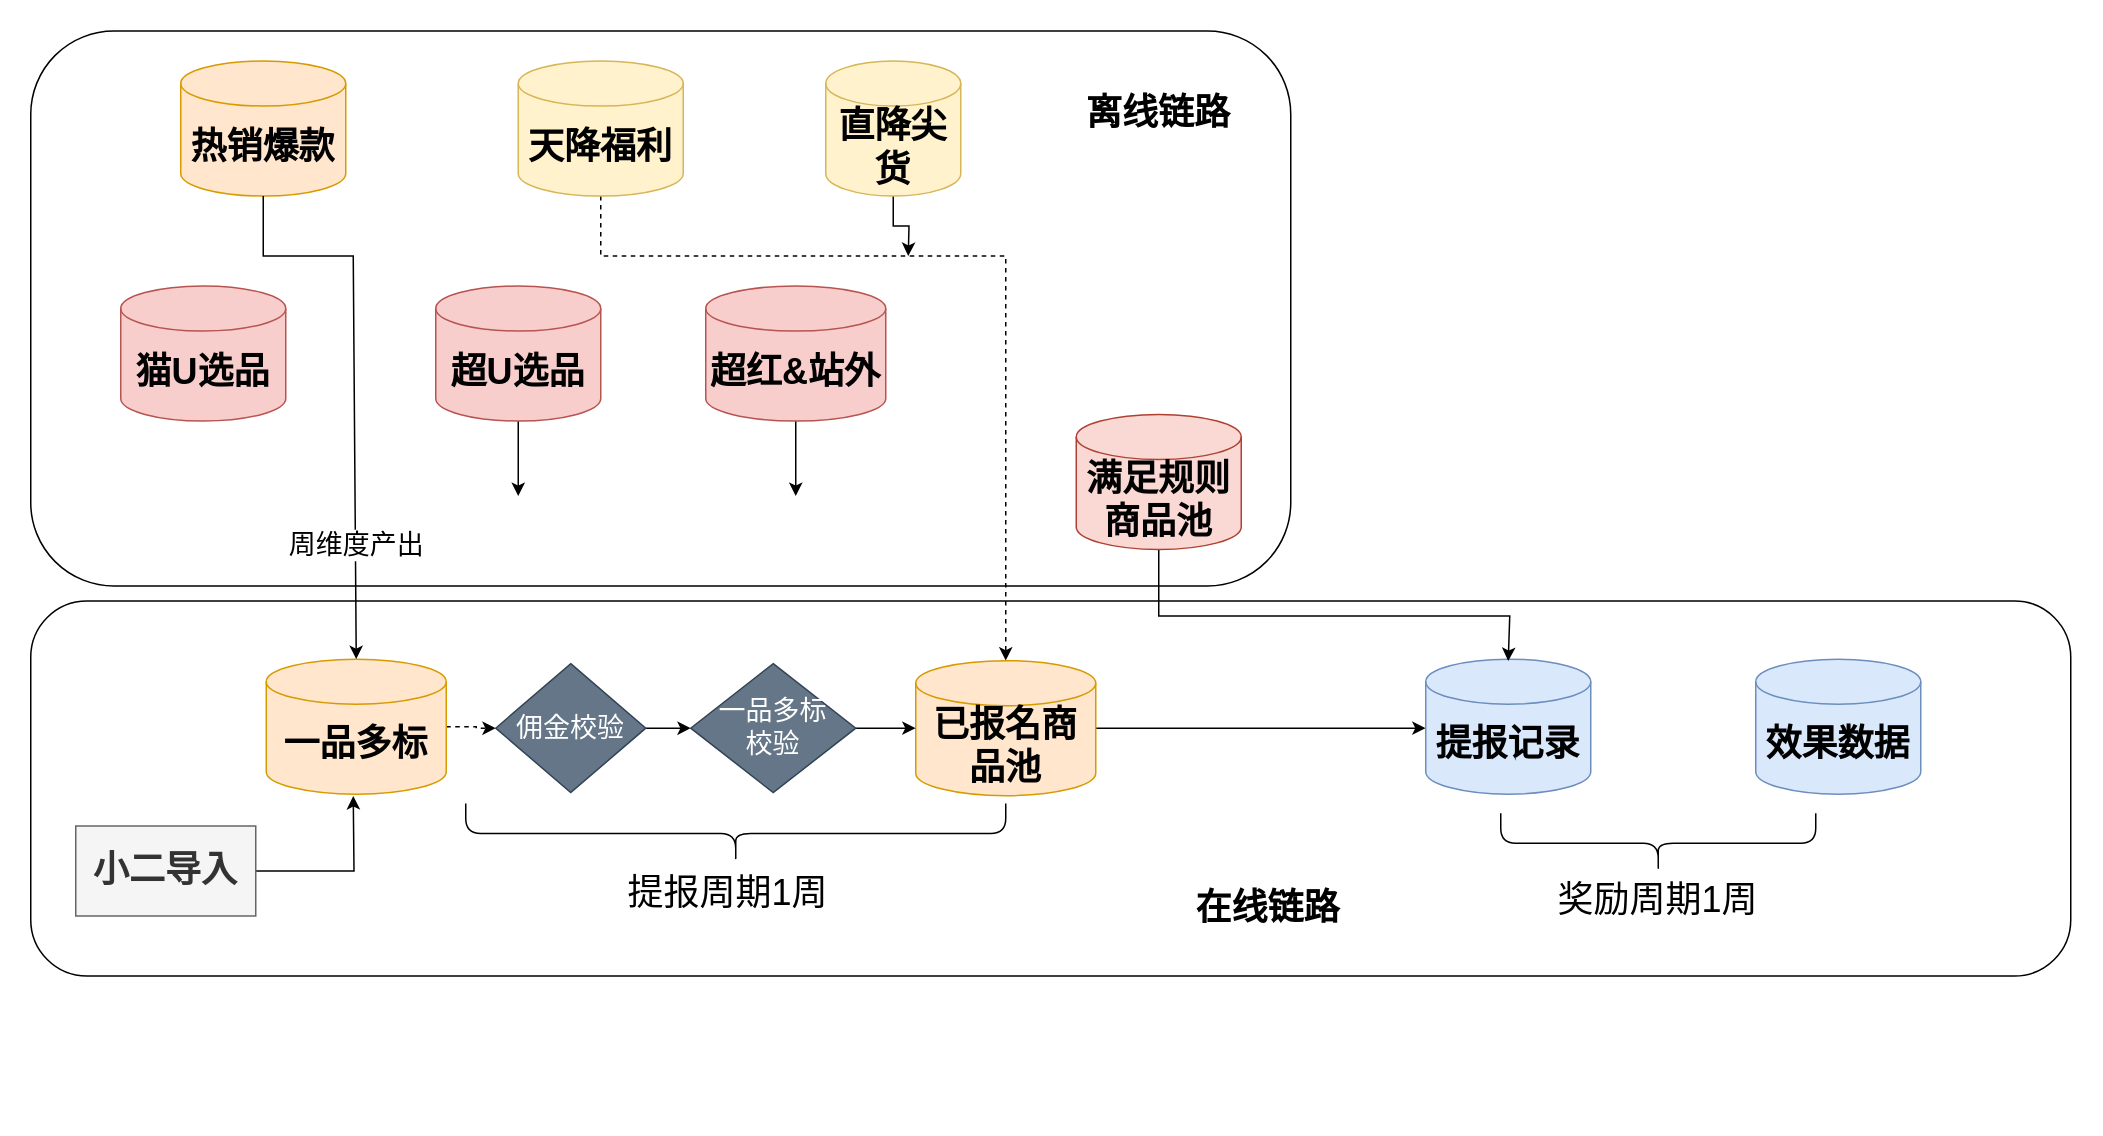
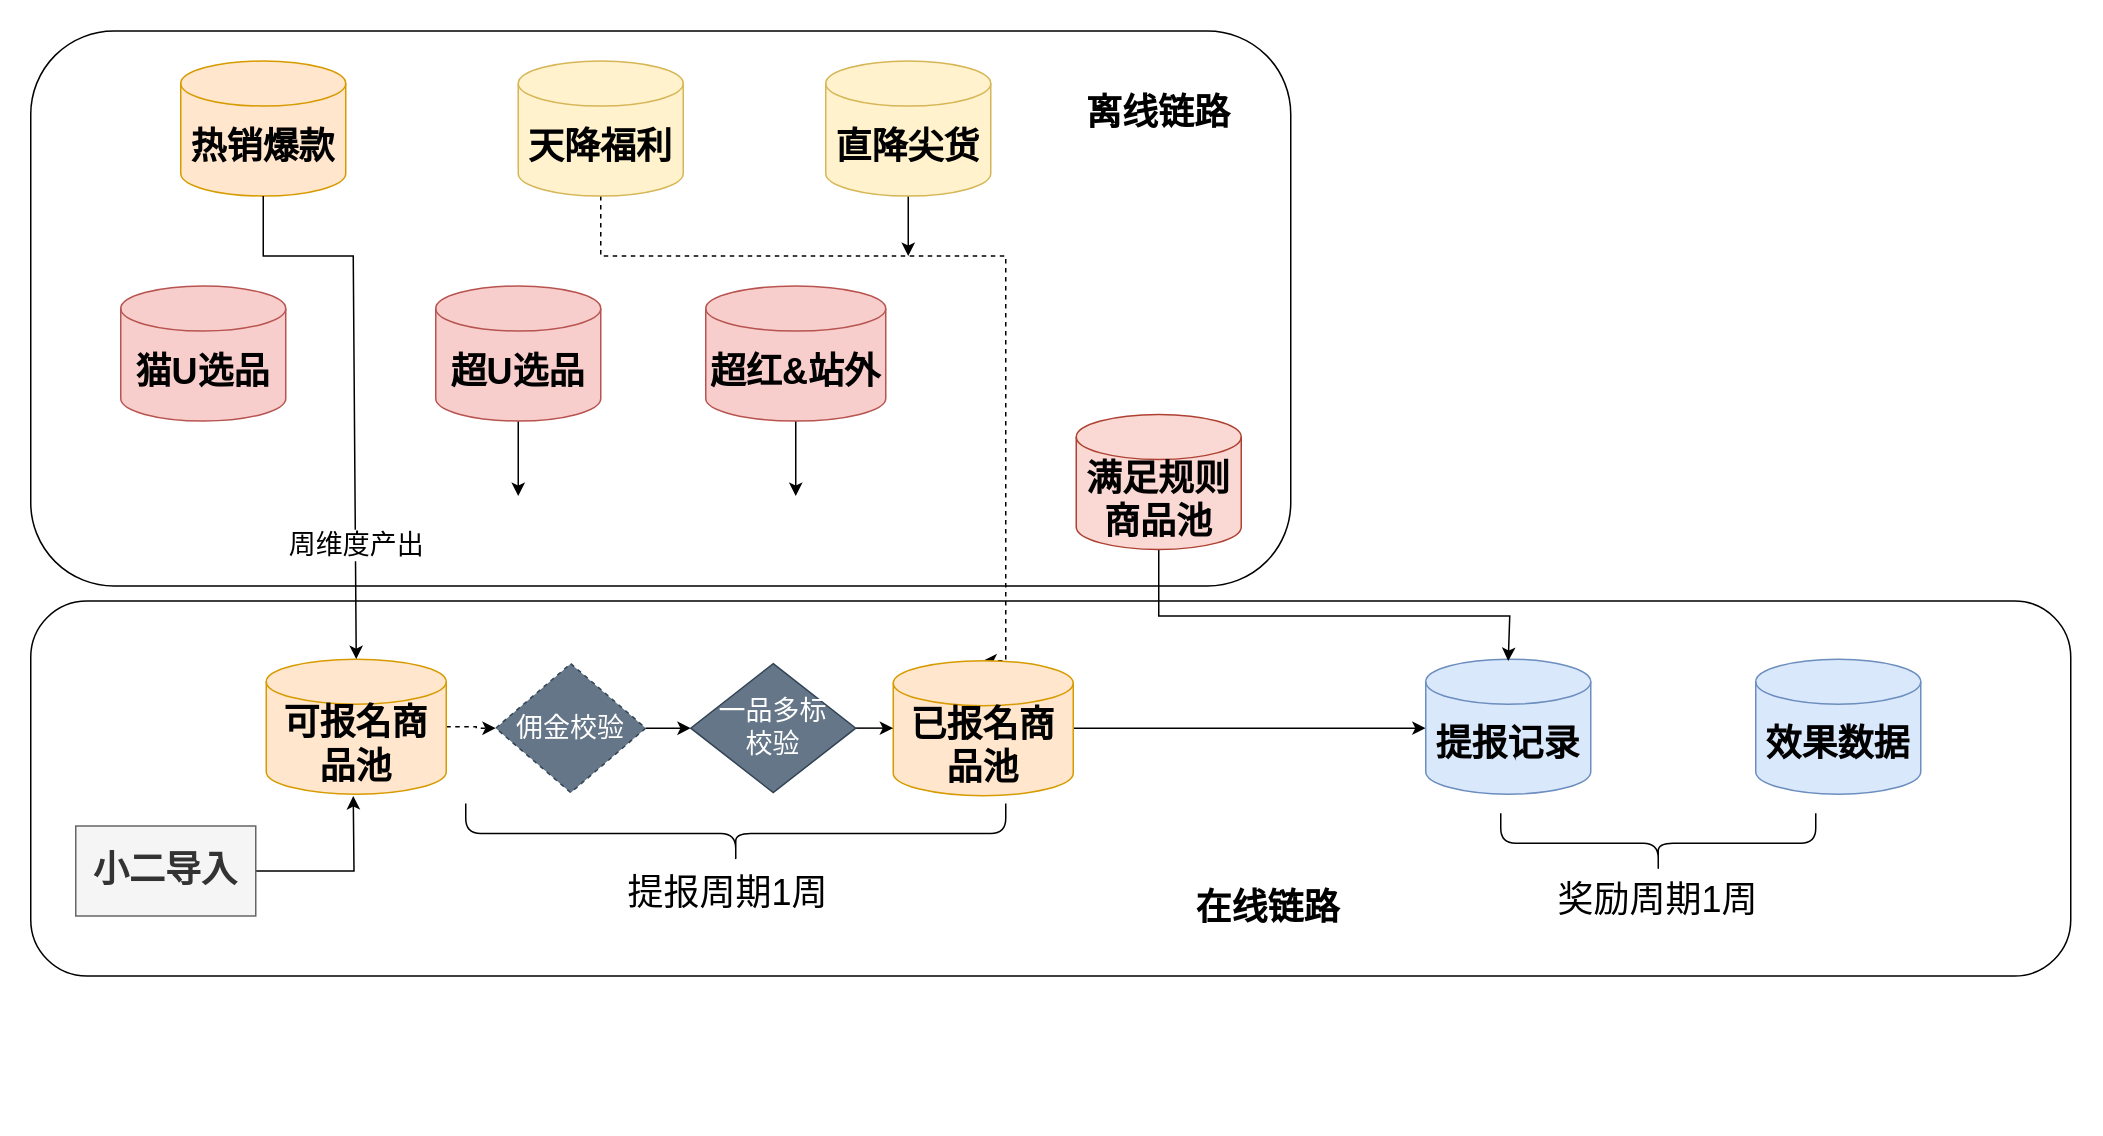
  <mxCell id="0" />
  <mxCell id="1" parent="0" />
  <mxCell id="2" value="" style="rounded=1;whiteSpace=wrap;html=1;" vertex="1" parent="1"><mxGeometry x="20" y="400" width="1360" height="250" as="geometry" /></mxCell>
  <mxCell id="3" value="" style="rounded=1;whiteSpace=wrap;html=1;" vertex="1" parent="1"><mxGeometry x="20" y="20" width="840" height="370" as="geometry" /></mxCell>
  <mxCell id="4" value="&lt;span style=&quot;font-size: 24px;&quot;&gt;热销爆款&lt;/span&gt;" style="shape=cylinder3;whiteSpace=wrap;html=1;boundedLbl=1;backgroundOutline=1;size=15;fillColor=#ffe6cc;strokeColor=#d79b00;fontStyle=1" parent="1" vertex="1"><mxGeometry x="120" y="40" width="110" height="90" as="geometry" /></mxCell>
  <mxCell id="5" value="" style="edgeStyle=orthogonalEdgeStyle;rounded=0;orthogonalLoop=1;jettySize=auto;html=1;entryX=0.5;entryY=0;entryDx=0;entryDy=0;entryPerimeter=0;dashed=1;" parent="1" source="6" target="12" edge="1"><mxGeometry relative="1" as="geometry"><Array as="points"><mxPoint x="400" y="170" /><mxPoint x="670" y="170" /></Array></mxGeometry></mxCell>
  <mxCell id="6" value="&lt;font style=&quot;font-size: 24px;&quot;&gt;&lt;b style=&quot;&quot;&gt;天降福利&lt;/b&gt;&lt;/font&gt;" style="shape=cylinder3;whiteSpace=wrap;html=1;boundedLbl=1;backgroundOutline=1;size=15;fillColor=#fff2cc;strokeColor=#d6b656;" parent="1" vertex="1"><mxGeometry x="345" y="40" width="110" height="90" as="geometry" /></mxCell>
  <mxCell id="7" value="" style="edgeStyle=orthogonalEdgeStyle;rounded=0;orthogonalLoop=1;jettySize=auto;html=1;" parent="1" source="8" edge="1"><mxGeometry relative="1" as="geometry"><mxPoint x="605" y="170" as="targetPoint" /></mxGeometry></mxCell>
- <mxCell id="8" value="&lt;font style=&quot;font-size: 24px;&quot;&gt;&lt;b style=&quot;&quot;&gt;直降尖货&lt;/b&gt;&lt;/font&gt;" style="shape=cylinder3;whiteSpace=wrap;html=1;boundedLbl=1;backgroundOutline=1;size=15;fillColor=#fff2cc;strokeColor=#d6b656;" parent="1" vertex="1"><mxGeometry x="550" y="40" width="90" height="90" as="geometry" /></mxCell>
+ <mxCell id="8" value="&lt;font style=&quot;font-size: 24px;&quot;&gt;&lt;b style=&quot;&quot;&gt;直降尖货&lt;/b&gt;&lt;/font&gt;" style="shape=cylinder3;whiteSpace=wrap;html=1;boundedLbl=1;backgroundOutline=1;size=15;fillColor=#fff2cc;strokeColor=#d6b656;" parent="1" vertex="1"><mxGeometry x="550" y="40" width="110" height="90" as="geometry" /></mxCell>
  <mxCell id="9" value="" style="edgeStyle=orthogonalEdgeStyle;rounded=0;orthogonalLoop=1;jettySize=auto;html=1;dashed=1;" edge="1" parent="1" source="10" target="32"><mxGeometry relative="1" as="geometry" /></mxCell>
- <mxCell id="10" value="&lt;font style=&quot;font-size: 24px;&quot;&gt;&lt;b style=&quot;&quot;&gt;一品多标&lt;/b&gt;&lt;/font&gt;" style="shape=cylinder3;whiteSpace=wrap;html=1;boundedLbl=1;backgroundOutline=1;size=15;fillColor=#ffe6cc;strokeColor=#d79b00;" parent="1" vertex="1"><mxGeometry x="177" y="438.75" width="120" height="90" as="geometry" /></mxCell>
+ <mxCell id="10" value="&lt;font style=&quot;font-size: 24px;&quot;&gt;&lt;b style=&quot;&quot;&gt;可报名商品池&lt;/b&gt;&lt;/font&gt;" style="shape=cylinder3;whiteSpace=wrap;html=1;boundedLbl=1;backgroundOutline=1;size=15;fillColor=#ffe6cc;strokeColor=#d79b00;" parent="1" vertex="1"><mxGeometry x="177" y="438.75" width="120" height="90" as="geometry" /></mxCell>
  <mxCell id="11" value="" style="edgeStyle=orthogonalEdgeStyle;rounded=0;orthogonalLoop=1;jettySize=auto;html=1;" edge="1" parent="1" source="12"><mxGeometry relative="1" as="geometry"><mxPoint x="950" y="484.75" as="targetPoint" /></mxGeometry></mxCell>
- <mxCell id="12" value="&lt;span style=&quot;font-size: 24px;&quot;&gt;&lt;b&gt;已报名商品池&lt;/b&gt;&lt;/span&gt;" style="shape=cylinder3;whiteSpace=wrap;html=1;boundedLbl=1;backgroundOutline=1;size=15;fillColor=#ffe6cc;strokeColor=#d79b00;" parent="1" vertex="1"><mxGeometry x="610" y="439.75" width="120" height="90" as="geometry" /></mxCell>
+ <mxCell id="12" value="&lt;span style=&quot;font-size: 24px;&quot;&gt;&lt;b&gt;已报名商品池&lt;/b&gt;&lt;/span&gt;" style="shape=cylinder3;whiteSpace=wrap;html=1;boundedLbl=1;backgroundOutline=1;size=15;fillColor=#ffe6cc;strokeColor=#d79b00;" parent="1" vertex="1"><mxGeometry x="595" y="439.75" width="120" height="90" as="geometry" /></mxCell>
  <mxCell id="13" value="&lt;font style=&quot;font-size: 24px;&quot;&gt;&lt;b style=&quot;&quot;&gt;提报记录&lt;/b&gt;&lt;/font&gt;" style="shape=cylinder3;whiteSpace=wrap;html=1;boundedLbl=1;backgroundOutline=1;size=15;fillColor=#dae8fc;strokeColor=#6c8ebf;" parent="1" vertex="1"><mxGeometry x="950" y="438.75" width="110" height="90" as="geometry" /></mxCell>
  <mxCell id="14" value="&lt;font style=&quot;font-size: 24px;&quot;&gt;&lt;b style=&quot;&quot;&gt;效果数据&lt;/b&gt;&lt;/font&gt;" style="shape=cylinder3;whiteSpace=wrap;html=1;boundedLbl=1;backgroundOutline=1;size=15;fillColor=#dae8fc;strokeColor=#6c8ebf;" parent="1" vertex="1"><mxGeometry x="1170" y="438.75" width="110" height="90" as="geometry" /></mxCell>
  <mxCell id="15" value="" style="endArrow=classic;html=1;rounded=0;exitX=1;exitY=0.5;exitDx=0;exitDy=0;exitPerimeter=0;entryX=0;entryY=0.5;entryDx=0;entryDy=0;entryPerimeter=0;" parent="1" source="35" target="12" edge="1"><mxGeometry width="50" height="50" relative="1" as="geometry"><mxPoint x="330" y="488.75" as="sourcePoint" /><mxPoint x="670" y="483.75" as="targetPoint" /></mxGeometry></mxCell>
  <mxCell id="16" value="&lt;font style=&quot;font-size: 24px;&quot;&gt;&lt;b&gt;离线链路&lt;/b&gt;&lt;/font&gt;" style="text;html=1;strokeColor=none;fillColor=none;align=center;verticalAlign=middle;whiteSpace=wrap;rounded=0;" parent="1" vertex="1"><mxGeometry x="717" y="60" width="110" height="30" as="geometry" /></mxCell>
  <mxCell id="17" value="" style="shape=curlyBracket;whiteSpace=wrap;html=1;rounded=1;labelPosition=left;verticalLabelPosition=middle;align=right;verticalAlign=middle;rotation=-90;" parent="1" vertex="1"><mxGeometry x="470" y="375" width="40" height="360" as="geometry" /></mxCell>
  <mxCell id="18" value="" style="shape=curlyBracket;whiteSpace=wrap;html=1;rounded=1;labelPosition=left;verticalLabelPosition=middle;align=right;verticalAlign=middle;rotation=-90;" parent="1" vertex="1"><mxGeometry x="1085" y="456.5" width="40" height="210" as="geometry" /></mxCell>
  <mxCell id="19" value="&lt;font style=&quot;font-size: 24px;&quot;&gt;提报周期1周&lt;/font&gt;" style="text;html=1;strokeColor=none;fillColor=none;align=center;verticalAlign=middle;whiteSpace=wrap;rounded=0;" parent="1" vertex="1"><mxGeometry x="410" y="580" width="150" height="30" as="geometry" /></mxCell>
  <mxCell id="20" value="&lt;font style=&quot;font-size: 24px;&quot;&gt;奖励周期1周&lt;/font&gt;" style="text;html=1;strokeColor=none;fillColor=none;align=center;verticalAlign=middle;whiteSpace=wrap;rounded=0;" parent="1" vertex="1"><mxGeometry x="1030" y="585.25" width="150" height="30" as="geometry" /></mxCell>
  <mxCell id="21" value="&lt;span style=&quot;font-size: 24px;&quot;&gt;猫U选品&lt;/span&gt;" style="shape=cylinder3;whiteSpace=wrap;html=1;boundedLbl=1;backgroundOutline=1;size=15;fillColor=#f8cecc;strokeColor=#b85450;fontStyle=1" parent="1" vertex="1"><mxGeometry x="80" y="190" width="110" height="90" as="geometry" /></mxCell>
  <mxCell id="22" value="" style="edgeStyle=orthogonalEdgeStyle;rounded=0;orthogonalLoop=1;jettySize=auto;html=1;" parent="1" source="23" edge="1"><mxGeometry relative="1" as="geometry"><mxPoint x="345" y="330" as="targetPoint" /></mxGeometry></mxCell>
  <mxCell id="23" value="&lt;span style=&quot;font-size: 24px;&quot;&gt;超U选品&lt;/span&gt;" style="shape=cylinder3;whiteSpace=wrap;html=1;boundedLbl=1;backgroundOutline=1;size=15;fillColor=#f8cecc;strokeColor=#b85450;fontStyle=1" parent="1" vertex="1"><mxGeometry x="290" y="190" width="110" height="90" as="geometry" /></mxCell>
  <mxCell id="24" value="" style="edgeStyle=orthogonalEdgeStyle;rounded=0;orthogonalLoop=1;jettySize=auto;html=1;" parent="1" source="25" edge="1"><mxGeometry relative="1" as="geometry"><mxPoint x="530" y="330" as="targetPoint" /></mxGeometry></mxCell>
  <mxCell id="25" value="&lt;span style=&quot;font-size: 24px;&quot;&gt;超红&amp;amp;站外&lt;/span&gt;" style="shape=cylinder3;whiteSpace=wrap;html=1;boundedLbl=1;backgroundOutline=1;size=15;fillColor=#f8cecc;strokeColor=#b85450;fontStyle=1" parent="1" vertex="1"><mxGeometry x="470" y="190" width="120" height="90" as="geometry" /></mxCell>
  <mxCell id="26" value="" style="edgeStyle=orthogonalEdgeStyle;rounded=0;orthogonalLoop=1;jettySize=auto;html=1;" parent="1" source="27" edge="1"><mxGeometry relative="1" as="geometry"><mxPoint x="235" y="530" as="targetPoint" /></mxGeometry></mxCell>
  <mxCell id="27" value="&lt;font style=&quot;font-size: 24px;&quot;&gt;&lt;b&gt;小二导入&lt;/b&gt;&lt;/font&gt;" style="whiteSpace=wrap;html=1;fillColor=#f5f5f5;fontColor=#333333;strokeColor=#666666;rounded=0;" parent="1" vertex="1"><mxGeometry x="50" y="550" width="120" height="60" as="geometry" /></mxCell>
  <mxCell id="28" value="&lt;font style=&quot;font-size: 24px;&quot;&gt;&lt;b&gt;在线链路&lt;/b&gt;&lt;/font&gt;" style="text;html=1;strokeColor=none;fillColor=none;align=center;verticalAlign=middle;whiteSpace=wrap;rounded=0;" parent="1" vertex="1"><mxGeometry x="790" y="590" width="110" height="30" as="geometry" /></mxCell>
  <mxCell id="29" value="" style="endArrow=classic;html=1;rounded=0;exitX=0.5;exitY=1;exitDx=0;exitDy=0;exitPerimeter=0;entryX=0.5;entryY=0;entryDx=0;entryDy=0;entryPerimeter=0;" parent="1" source="4" target="10" edge="1"><mxGeometry width="50" height="50" relative="1" as="geometry"><mxPoint x="180" y="160" as="sourcePoint" /><mxPoint x="230" y="110" as="targetPoint" /><Array as="points"><mxPoint x="175" y="170" /><mxPoint x="235" y="170" /></Array></mxGeometry></mxCell>
  <mxCell id="30" value="&lt;font style=&quot;font-size: 18px;&quot;&gt;周维度产出&lt;/font&gt;" style="edgeLabel;html=1;align=center;verticalAlign=middle;resizable=0;points=[];" parent="29" vertex="1" connectable="0"><mxGeometry x="0.119" y="-2" relative="1" as="geometry"><mxPoint x="3" y="86" as="offset" /></mxGeometry></mxCell>
  <mxCell id="31" value="" style="edgeStyle=orthogonalEdgeStyle;rounded=0;orthogonalLoop=1;jettySize=auto;html=1;" edge="1" parent="1" source="32" target="35"><mxGeometry relative="1" as="geometry" /></mxCell>
- <mxCell id="32" value="&lt;font style=&quot;font-size: 18px;&quot;&gt;佣金校验&lt;/font&gt;" style="rhombus;whiteSpace=wrap;html=1;fillColor=#647687;fontColor=#ffffff;strokeColor=#314354;" parent="1" vertex="1"><mxGeometry x="330" y="441.75" width="100" height="86" as="geometry" /></mxCell>
+ <mxCell id="32" value="&lt;font style=&quot;font-size: 18px;&quot;&gt;佣金校验&lt;/font&gt;" style="rhombus;whiteSpace=wrap;html=1;fillColor=#647687;fontColor=#ffffff;strokeColor=#314354;dashed=1;" parent="1" vertex="1"><mxGeometry x="330" y="441.75" width="100" height="86" as="geometry" /></mxCell>
  <mxCell id="33" value="" style="edgeStyle=orthogonalEdgeStyle;rounded=0;orthogonalLoop=1;jettySize=auto;html=1;" edge="1" parent="1" source="34"><mxGeometry relative="1" as="geometry"><mxPoint x="1005" y="440" as="targetPoint" /><Array as="points"><mxPoint x="772" y="410" /><mxPoint x="1006" y="410" /></Array></mxGeometry></mxCell>
  <mxCell id="34" value="&lt;font style=&quot;font-size: 24px;&quot;&gt;&lt;b style=&quot;&quot;&gt;满足规则商品池&lt;/b&gt;&lt;/font&gt;" style="shape=cylinder3;whiteSpace=wrap;html=1;boundedLbl=1;backgroundOutline=1;size=15;fillColor=#fad9d5;strokeColor=#ae4132;" parent="1" vertex="1"><mxGeometry x="717" y="275.63" width="110" height="90" as="geometry" /></mxCell>
  <mxCell id="35" value="&lt;font style=&quot;font-size: 18px;&quot;&gt;一品多标&lt;br&gt;校验&lt;/font&gt;" style="rhombus;whiteSpace=wrap;html=1;fillColor=#647687;fontColor=#ffffff;strokeColor=#314354;" vertex="1" parent="1"><mxGeometry x="460" y="441.75" width="110" height="86" as="geometry" /></mxCell>
